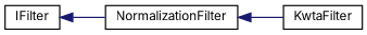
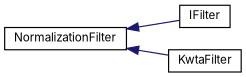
  digraph {
    fontname=Inter
    rankdir=LR
    node [color=black fillcolor=white fontname=Inter fontsize=10 shape=record style=filled]
    edge [color=midnightblue dir=back fontname=Inter fontsize=10 labelfontname=Helvetica labelfontsize=10 style=solid]
    n1 [height=0.2 label=IFilter width=0.4]
    n2 [height=0.2 label=NormalizationFilter width=0.4]
    n3 [height=0.2 label=KwtaFilter width=0.4]
-   n1 -> n2
+   n2 -> n1
    n2 -> n3
  }
